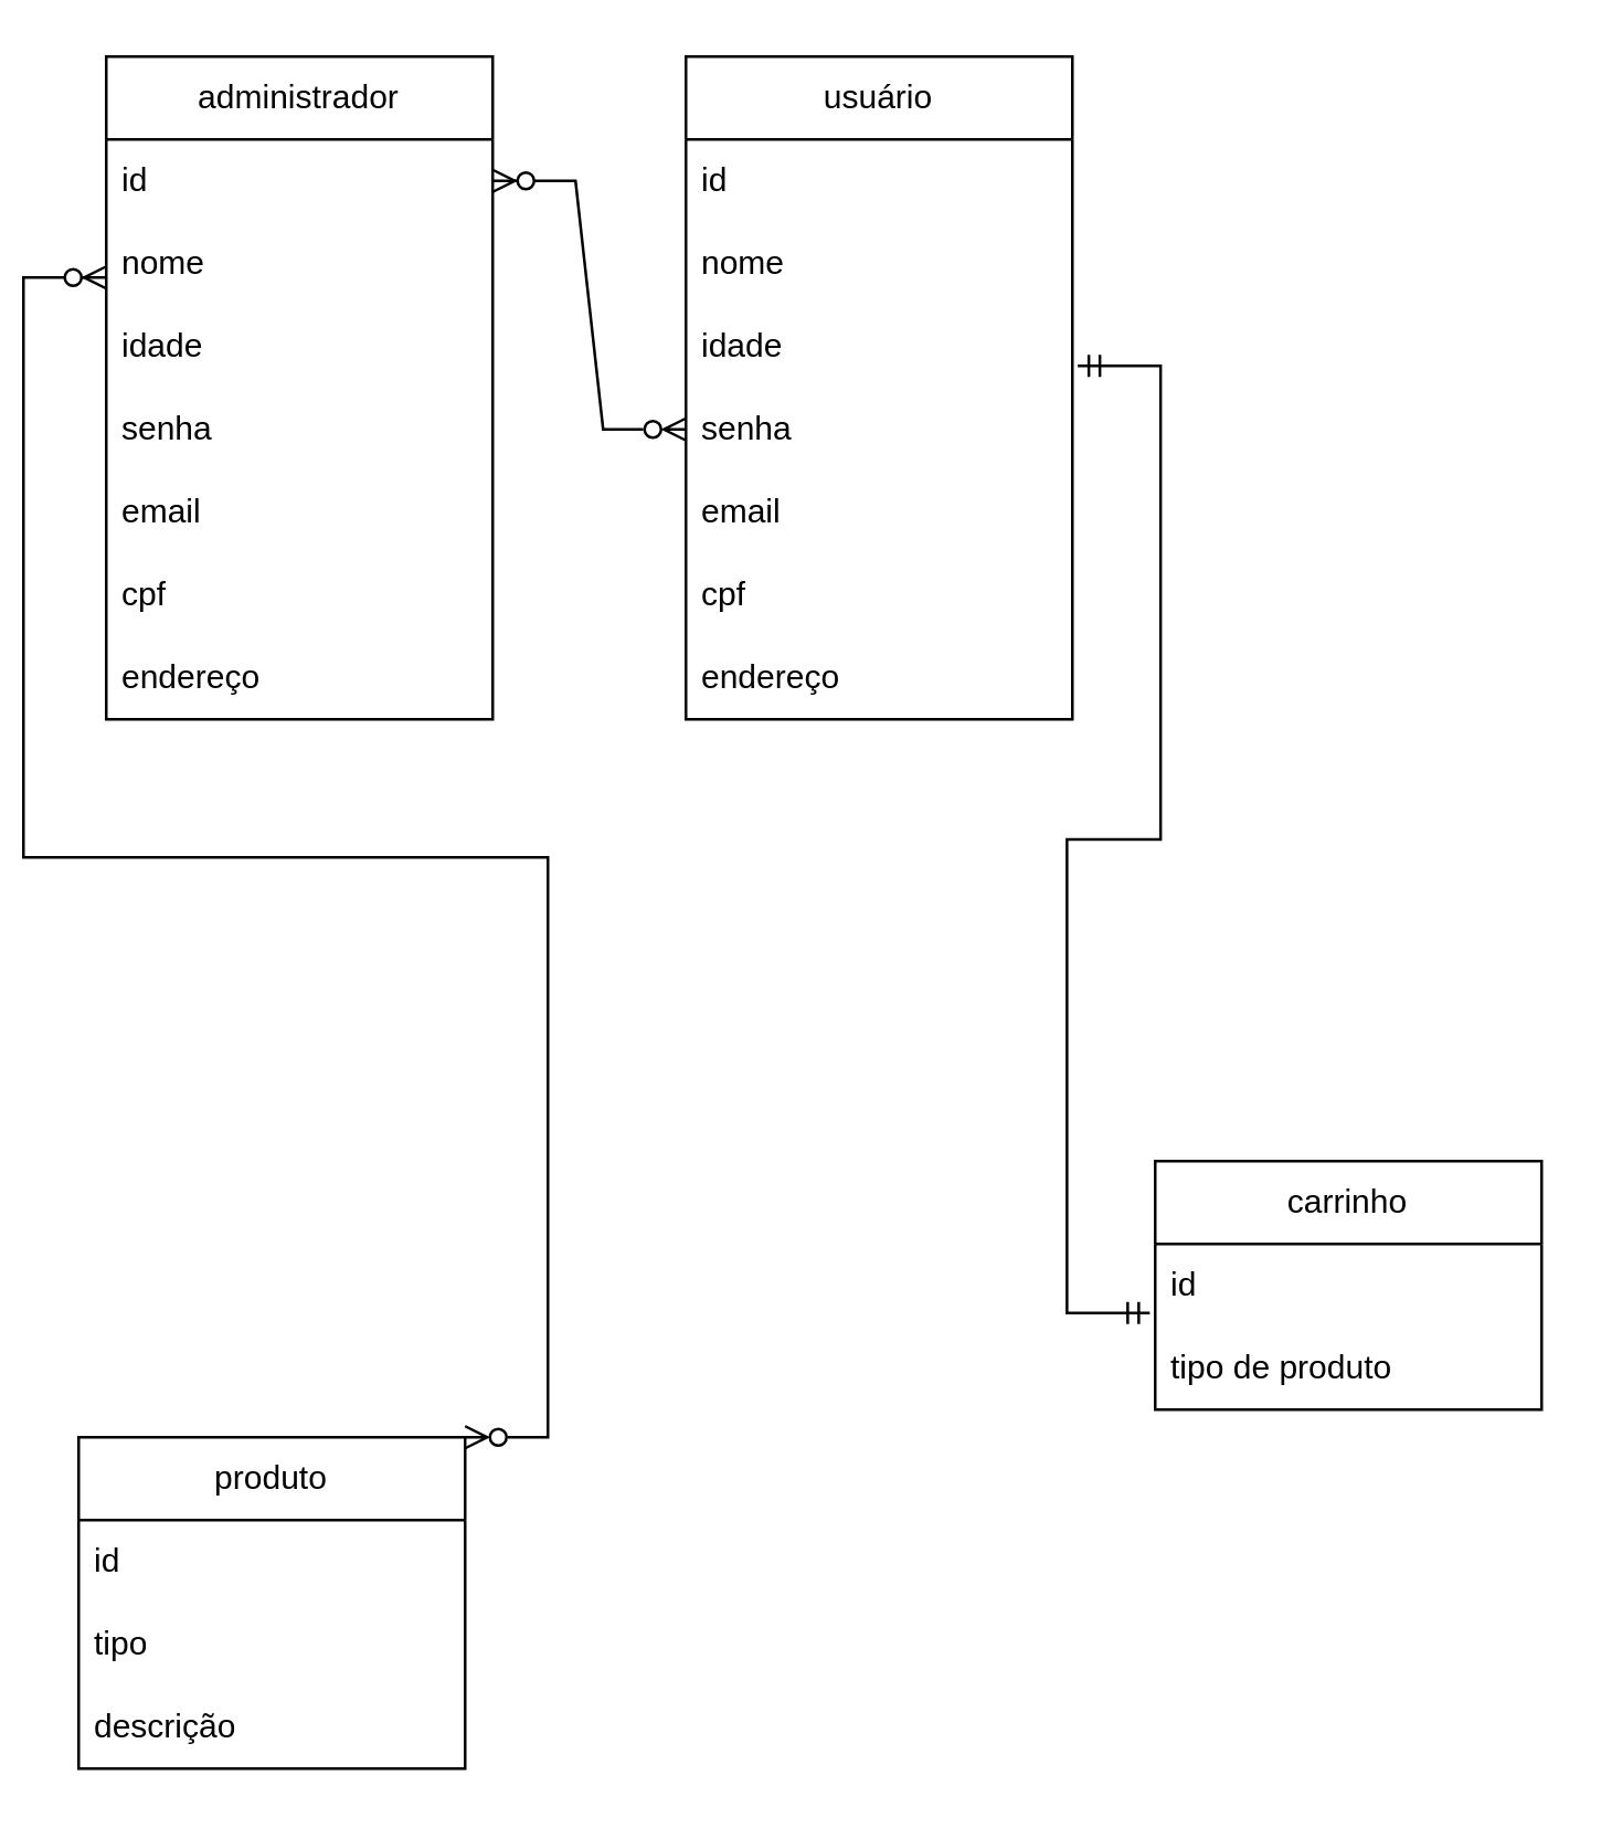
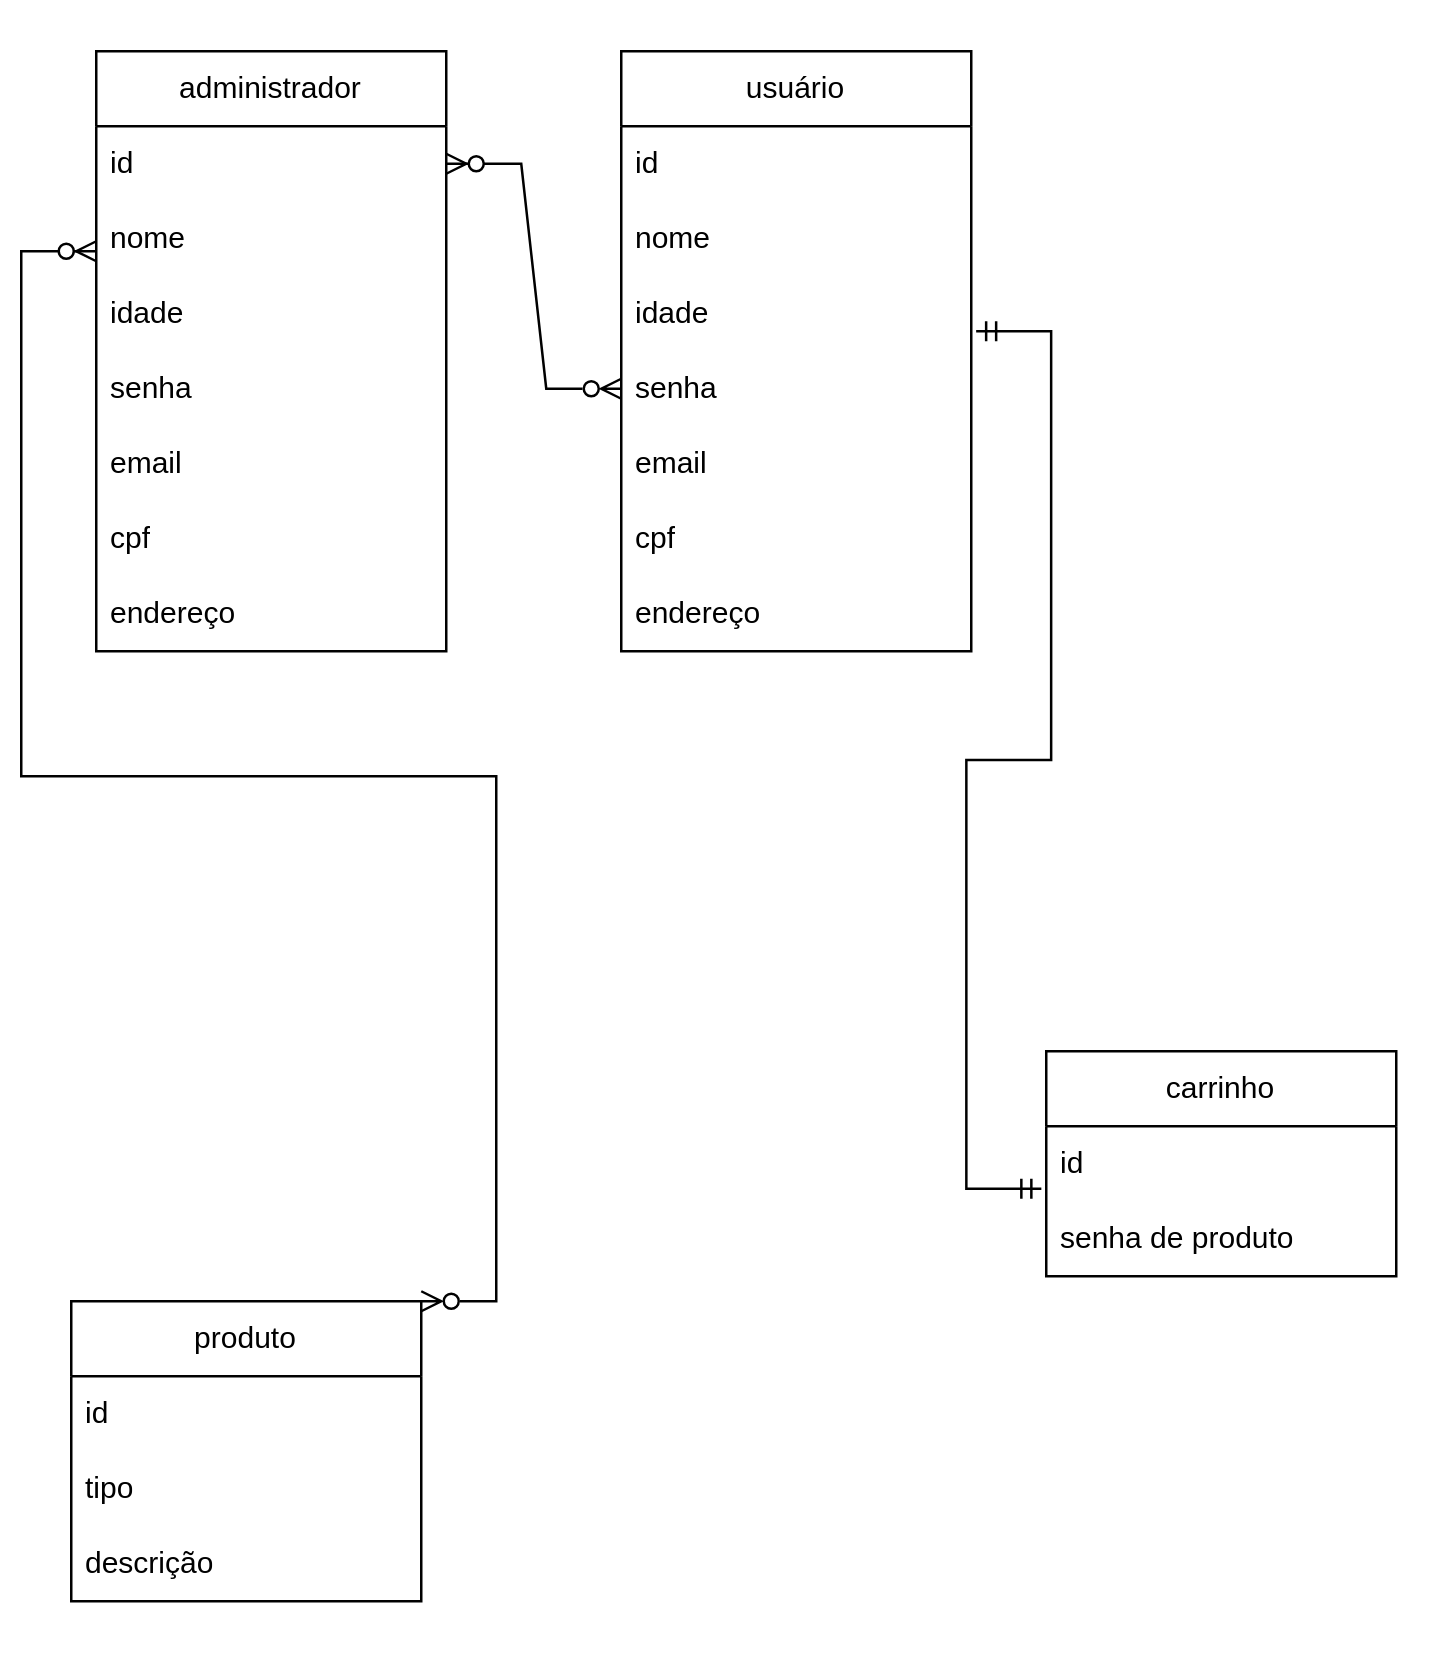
  <mxCell id="0" />
  <mxCell id="1" parent="0" />
  <mxCell id="2" value="usuário" style="swimlane;fontStyle=0;childLayout=stackLayout;horizontal=1;startSize=30;horizontalStack=0;resizeParent=1;resizeParentMax=0;resizeLast=0;collapsible=1;marginBottom=0;whiteSpace=wrap;html=1;" vertex="1" parent="1"><mxGeometry x="240" y="20" width="140" height="240" as="geometry" /></mxCell>
  <mxCell id="3" value="id" style="text;strokeColor=none;fillColor=none;align=left;verticalAlign=middle;spacingLeft=4;spacingRight=4;overflow=hidden;points=[[0,0.5],[1,0.5]];portConstraint=eastwest;rotatable=0;whiteSpace=wrap;html=1;" vertex="1" parent="2"><mxGeometry y="30" width="140" height="30" as="geometry" /></mxCell>
  <mxCell id="4" value="nome" style="text;strokeColor=none;fillColor=none;align=left;verticalAlign=middle;spacingLeft=4;spacingRight=4;overflow=hidden;points=[[0,0.5],[1,0.5]];portConstraint=eastwest;rotatable=0;whiteSpace=wrap;html=1;" vertex="1" parent="2"><mxGeometry y="60" width="140" height="30" as="geometry" /></mxCell>
  <mxCell id="5" value="idade" style="text;strokeColor=none;fillColor=none;align=left;verticalAlign=middle;spacingLeft=4;spacingRight=4;overflow=hidden;points=[[0,0.5],[1,0.5]];portConstraint=eastwest;rotatable=0;whiteSpace=wrap;html=1;" vertex="1" parent="2"><mxGeometry y="90" width="140" height="30" as="geometry" /></mxCell>
  <mxCell id="6" value="senha" style="text;strokeColor=none;fillColor=none;align=left;verticalAlign=middle;spacingLeft=4;spacingRight=4;overflow=hidden;points=[[0,0.5],[1,0.5]];portConstraint=eastwest;rotatable=0;whiteSpace=wrap;html=1;" vertex="1" parent="2"><mxGeometry y="120" width="140" height="30" as="geometry" /></mxCell>
  <mxCell id="7" value="email" style="text;strokeColor=none;fillColor=none;align=left;verticalAlign=middle;spacingLeft=4;spacingRight=4;overflow=hidden;points=[[0,0.5],[1,0.5]];portConstraint=eastwest;rotatable=0;whiteSpace=wrap;html=1;" vertex="1" parent="2"><mxGeometry y="150" width="140" height="30" as="geometry" /></mxCell>
  <mxCell id="8" value="cpf" style="text;strokeColor=none;fillColor=none;align=left;verticalAlign=middle;spacingLeft=4;spacingRight=4;overflow=hidden;points=[[0,0.5],[1,0.5]];portConstraint=eastwest;rotatable=0;whiteSpace=wrap;html=1;" vertex="1" parent="2"><mxGeometry y="180" width="140" height="30" as="geometry" /></mxCell>
  <mxCell id="9" value="endereço" style="text;strokeColor=none;fillColor=none;align=left;verticalAlign=middle;spacingLeft=4;spacingRight=4;overflow=hidden;points=[[0,0.5],[1,0.5]];portConstraint=eastwest;rotatable=0;whiteSpace=wrap;html=1;" vertex="1" parent="2"><mxGeometry y="210" width="140" height="30" as="geometry" /></mxCell>
  <mxCell id="10" value="administrador" style="swimlane;fontStyle=0;childLayout=stackLayout;horizontal=1;startSize=30;horizontalStack=0;resizeParent=1;resizeParentMax=0;resizeLast=0;collapsible=1;marginBottom=0;whiteSpace=wrap;html=1;" vertex="1" parent="1"><mxGeometry x="30" y="20" width="140" height="240" as="geometry" /></mxCell>
  <mxCell id="11" value="id" style="text;strokeColor=none;fillColor=none;align=left;verticalAlign=middle;spacingLeft=4;spacingRight=4;overflow=hidden;points=[[0,0.5],[1,0.5]];portConstraint=eastwest;rotatable=0;whiteSpace=wrap;html=1;" vertex="1" parent="10"><mxGeometry y="30" width="140" height="30" as="geometry" /></mxCell>
  <mxCell id="12" value="nome" style="text;strokeColor=none;fillColor=none;align=left;verticalAlign=middle;spacingLeft=4;spacingRight=4;overflow=hidden;points=[[0,0.5],[1,0.5]];portConstraint=eastwest;rotatable=0;whiteSpace=wrap;html=1;" vertex="1" parent="10"><mxGeometry y="60" width="140" height="30" as="geometry" /></mxCell>
  <mxCell id="13" value="idade" style="text;strokeColor=none;fillColor=none;align=left;verticalAlign=middle;spacingLeft=4;spacingRight=4;overflow=hidden;points=[[0,0.5],[1,0.5]];portConstraint=eastwest;rotatable=0;whiteSpace=wrap;html=1;" vertex="1" parent="10"><mxGeometry y="90" width="140" height="30" as="geometry" /></mxCell>
  <mxCell id="14" value="senha" style="text;strokeColor=none;fillColor=none;align=left;verticalAlign=middle;spacingLeft=4;spacingRight=4;overflow=hidden;points=[[0,0.5],[1,0.5]];portConstraint=eastwest;rotatable=0;whiteSpace=wrap;html=1;" vertex="1" parent="10"><mxGeometry y="120" width="140" height="30" as="geometry" /></mxCell>
  <mxCell id="15" value="email" style="text;strokeColor=none;fillColor=none;align=left;verticalAlign=middle;spacingLeft=4;spacingRight=4;overflow=hidden;points=[[0,0.5],[1,0.5]];portConstraint=eastwest;rotatable=0;whiteSpace=wrap;html=1;" vertex="1" parent="10"><mxGeometry y="150" width="140" height="30" as="geometry" /></mxCell>
  <mxCell id="16" value="cpf" style="text;strokeColor=none;fillColor=none;align=left;verticalAlign=middle;spacingLeft=4;spacingRight=4;overflow=hidden;points=[[0,0.5],[1,0.5]];portConstraint=eastwest;rotatable=0;whiteSpace=wrap;html=1;" vertex="1" parent="10"><mxGeometry y="180" width="140" height="30" as="geometry" /></mxCell>
  <mxCell id="17" value="endereço" style="text;strokeColor=none;fillColor=none;align=left;verticalAlign=middle;spacingLeft=4;spacingRight=4;overflow=hidden;points=[[0,0.5],[1,0.5]];portConstraint=eastwest;rotatable=0;whiteSpace=wrap;html=1;" vertex="1" parent="10"><mxGeometry y="210" width="140" height="30" as="geometry" /></mxCell>
  <mxCell id="18" value="produto" style="swimlane;fontStyle=0;childLayout=stackLayout;horizontal=1;startSize=30;horizontalStack=0;resizeParent=1;resizeParentMax=0;resizeLast=0;collapsible=1;marginBottom=0;whiteSpace=wrap;html=1;" vertex="1" parent="1"><mxGeometry x="20" y="520" width="140" height="120" as="geometry" /></mxCell>
  <mxCell id="19" value="id" style="text;strokeColor=none;fillColor=none;align=left;verticalAlign=middle;spacingLeft=4;spacingRight=4;overflow=hidden;points=[[0,0.5],[1,0.5]];portConstraint=eastwest;rotatable=0;whiteSpace=wrap;html=1;" vertex="1" parent="18"><mxGeometry y="30" width="140" height="30" as="geometry" /></mxCell>
  <mxCell id="20" value="tipo" style="text;strokeColor=none;fillColor=none;align=left;verticalAlign=middle;spacingLeft=4;spacingRight=4;overflow=hidden;points=[[0,0.5],[1,0.5]];portConstraint=eastwest;rotatable=0;whiteSpace=wrap;html=1;" vertex="1" parent="18"><mxGeometry y="60" width="140" height="30" as="geometry" /></mxCell>
  <mxCell id="21" value="descrição" style="text;strokeColor=none;fillColor=none;align=left;verticalAlign=middle;spacingLeft=4;spacingRight=4;overflow=hidden;points=[[0,0.5],[1,0.5]];portConstraint=eastwest;rotatable=0;whiteSpace=wrap;html=1;" vertex="1" parent="18"><mxGeometry y="90" width="140" height="30" as="geometry" /></mxCell>
  <mxCell id="22" value="carrinho" style="swimlane;fontStyle=0;childLayout=stackLayout;horizontal=1;startSize=30;horizontalStack=0;resizeParent=1;resizeParentMax=0;resizeLast=0;collapsible=1;marginBottom=0;whiteSpace=wrap;html=1;" vertex="1" parent="1"><mxGeometry x="410" y="420" width="140" height="90" as="geometry" /></mxCell>
  <mxCell id="23" value="id" style="text;strokeColor=none;fillColor=none;align=left;verticalAlign=middle;spacingLeft=4;spacingRight=4;overflow=hidden;points=[[0,0.5],[1,0.5]];portConstraint=eastwest;rotatable=0;whiteSpace=wrap;html=1;" vertex="1" parent="22"><mxGeometry y="30" width="140" height="30" as="geometry" /></mxCell>
- <mxCell id="24" value="tipo de produto" style="text;strokeColor=none;fillColor=none;align=left;verticalAlign=middle;spacingLeft=4;spacingRight=4;overflow=hidden;points=[[0,0.5],[1,0.5]];portConstraint=eastwest;rotatable=0;whiteSpace=wrap;html=1;" vertex="1" parent="22"><mxGeometry y="60" width="140" height="30" as="geometry" /></mxCell>
+ <mxCell id="24" value="senha de produto" style="text;strokeColor=none;fillColor=none;align=left;verticalAlign=middle;spacingLeft=4;spacingRight=4;overflow=hidden;points=[[0,0.5],[1,0.5]];portConstraint=eastwest;rotatable=0;whiteSpace=wrap;html=1;" vertex="1" parent="22"><mxGeometry y="60" width="140" height="30" as="geometry" /></mxCell>
  <mxCell id="25" value="" style="edgeStyle=entityRelationEdgeStyle;fontSize=12;html=1;endArrow=ERzeroToMany;endFill=1;rounded=0;entryX=1;entryY=0.5;entryDx=0;entryDy=0;exitX=0;exitY=0.5;exitDx=0;exitDy=0;startArrow=ERzeroToMany;startFill=0;" edge="1" parent="1" source="6" target="11"><mxGeometry width="100" height="100" relative="1" as="geometry"><mxPoint x="290" y="325" as="sourcePoint" /><mxPoint x="210" y="273" as="targetPoint" /></mxGeometry></mxCell>
  <mxCell id="26" value="" style="edgeStyle=entityRelationEdgeStyle;fontSize=12;html=1;endArrow=ERzeroToMany;endFill=1;rounded=0;exitX=1;exitY=0;exitDx=0;exitDy=0;startArrow=ERzeroToMany;startFill=0;" edge="1" parent="1" source="18"><mxGeometry width="100" height="100" relative="1" as="geometry"><mxPoint x="-170" y="360" as="sourcePoint" /><mxPoint x="30" y="100" as="targetPoint" /></mxGeometry></mxCell>
  <mxCell id="27" value="" style="edgeStyle=entityRelationEdgeStyle;fontSize=12;html=1;endArrow=ERmandOne;startArrow=ERmandOne;rounded=0;entryX=1.014;entryY=0.733;entryDx=0;entryDy=0;entryPerimeter=0;exitX=-0.014;exitY=0.833;exitDx=0;exitDy=0;exitPerimeter=0;" edge="1" parent="1" source="23" target="5"><mxGeometry width="100" height="100" relative="1" as="geometry"><mxPoint x="510" y="200" as="sourcePoint" /><mxPoint x="300" y="310" as="targetPoint" /></mxGeometry></mxCell>
